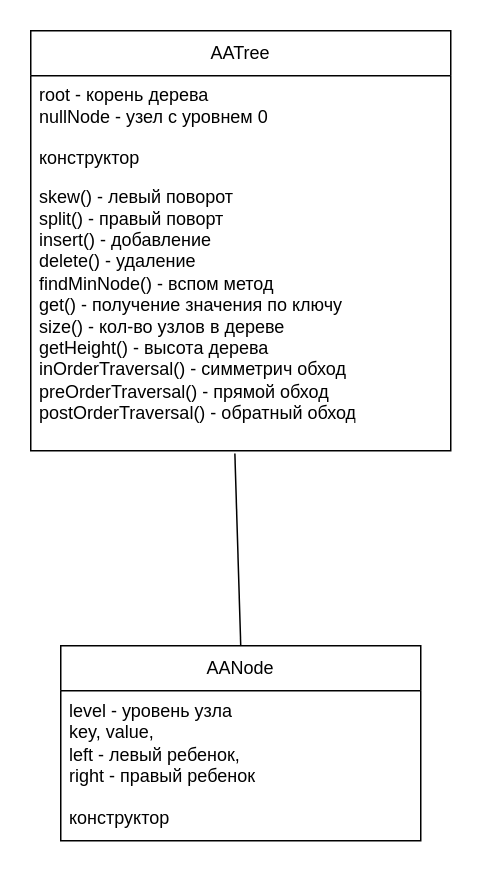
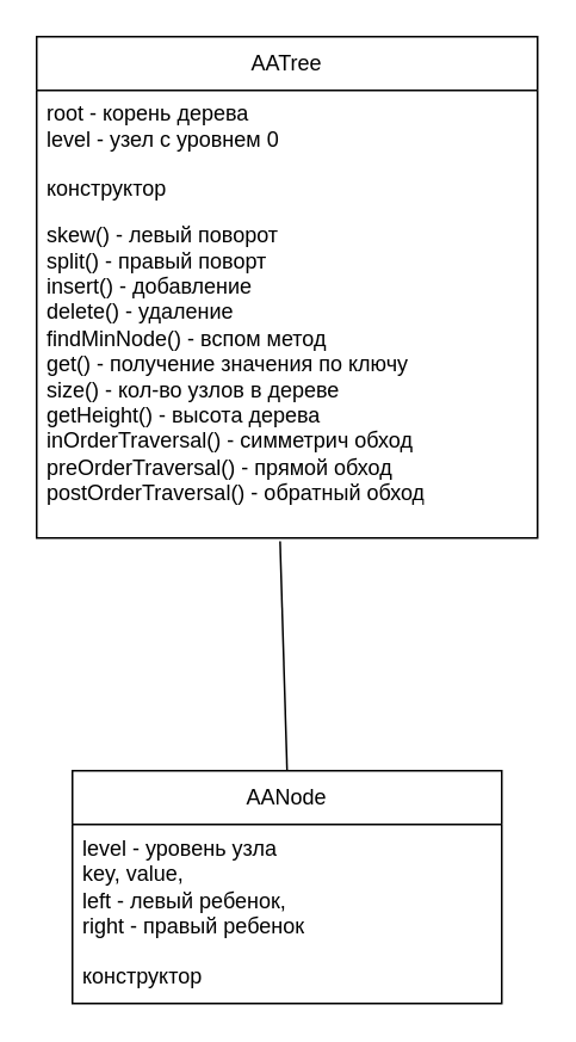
  <mxCell id="0" />
  <mxCell id="1" parent="0" />
  <mxCell id="2" value="AATree" style="swimlane;fontStyle=0;childLayout=stackLayout;horizontal=1;startSize=30;horizontalStack=0;resizeParent=1;resizeParentMax=0;resizeLast=0;collapsible=1;marginBottom=0;whiteSpace=wrap;html=1;" vertex="1" parent="1"><mxGeometry x="20" y="20" width="280" height="280" as="geometry" /></mxCell>
- <mxCell id="3" value="root - корень дерева&lt;div&gt;nullNode - узел с уровнем 0&lt;/div&gt;" style="text;strokeColor=none;fillColor=none;align=left;verticalAlign=middle;spacingLeft=4;spacingRight=4;overflow=hidden;points=[[0,0.5],[1,0.5]];portConstraint=eastwest;rotatable=0;whiteSpace=wrap;html=1;" vertex="1" parent="2"><mxGeometry y="30" width="280" height="40" as="geometry" /></mxCell>
+ <mxCell id="3" value="root - корень дерева&lt;div&gt;level - узел с уровнем 0&lt;/div&gt;" style="text;strokeColor=none;fillColor=none;align=left;verticalAlign=middle;spacingLeft=4;spacingRight=4;overflow=hidden;points=[[0,0.5],[1,0.5]];portConstraint=eastwest;rotatable=0;whiteSpace=wrap;html=1;" vertex="1" parent="2"><mxGeometry y="30" width="280" height="40" as="geometry" /></mxCell>
  <mxCell id="4" value="конструктор" style="text;strokeColor=none;fillColor=none;align=left;verticalAlign=middle;spacingLeft=4;spacingRight=4;overflow=hidden;points=[[0,0.5],[1,0.5]];portConstraint=eastwest;rotatable=0;whiteSpace=wrap;html=1;" vertex="1" parent="2"><mxGeometry y="70" width="280" height="30" as="geometry" /></mxCell>
  <mxCell id="5" value="skew() - левый поворот&lt;div&gt;split() - правый поворт&lt;/div&gt;&lt;div&gt;insert() - добавление&lt;/div&gt;&lt;div&gt;delete() - удаление&lt;/div&gt;&lt;div&gt;findMinNode() - вспом метод&lt;/div&gt;&lt;div&gt;get() - получение значения по ключу&lt;/div&gt;&lt;div&gt;size() - кол-во узлов в дереве&lt;/div&gt;&lt;div&gt;getHeight() - высота дерева&lt;/div&gt;&lt;div&gt;inOrderTraversal() - симметрич обход&lt;/div&gt;&lt;div&gt;preOrderTraversal() - прямой обход&lt;/div&gt;&lt;div&gt;postOrderTraversal() - обратный обход&lt;/div&gt;&lt;div&gt;&lt;br&gt;&lt;/div&gt;" style="text;strokeColor=none;fillColor=none;align=left;verticalAlign=middle;spacingLeft=4;spacingRight=4;overflow=hidden;points=[[0,0.5],[1,0.5]];portConstraint=eastwest;rotatable=0;whiteSpace=wrap;html=1;" vertex="1" parent="2"><mxGeometry y="100" width="280" height="180" as="geometry" /></mxCell>
  <mxCell id="6" value="AANode" style="swimlane;fontStyle=0;childLayout=stackLayout;horizontal=1;startSize=30;horizontalStack=0;resizeParent=1;resizeParentMax=0;resizeLast=0;collapsible=1;marginBottom=0;whiteSpace=wrap;html=1;" vertex="1" parent="1"><mxGeometry x="40" y="430" width="240" height="130" as="geometry" /></mxCell>
  <mxCell id="7" value="level - уровень узла&lt;div&gt;key, value,&amp;nbsp;&lt;/div&gt;&lt;div&gt;left - левый ребенок,&amp;nbsp;&lt;/div&gt;&lt;div&gt;right - правый ребенок&amp;nbsp;&lt;/div&gt;" style="text;strokeColor=none;fillColor=none;align=left;verticalAlign=middle;spacingLeft=4;spacingRight=4;overflow=hidden;points=[[0,0.5],[1,0.5]];portConstraint=eastwest;rotatable=0;whiteSpace=wrap;html=1;" vertex="1" parent="6"><mxGeometry y="30" width="240" height="70" as="geometry" /></mxCell>
  <mxCell id="8" value="конструктор" style="text;strokeColor=none;fillColor=none;align=left;verticalAlign=middle;spacingLeft=4;spacingRight=4;overflow=hidden;points=[[0,0.5],[1,0.5]];portConstraint=eastwest;rotatable=0;whiteSpace=wrap;html=1;" vertex="1" parent="6"><mxGeometry y="100" width="240" height="30" as="geometry" /></mxCell>
  <mxCell id="9" value="" style="endArrow=none;html=1;exitX=0.486;exitY=1.01;exitDx=0;exitDy=0;exitPerimeter=0;entryX=0.5;entryY=0;entryDx=0;entryDy=0;" edge="1" parent="1" source="5" target="6"><mxGeometry width="50" height="50" relative="1" as="geometry"><mxPoint x="210" y="220" as="sourcePoint" /><mxPoint x="260" y="170" as="targetPoint" /></mxGeometry></mxCell>
